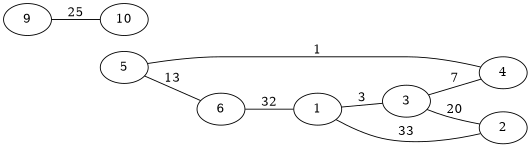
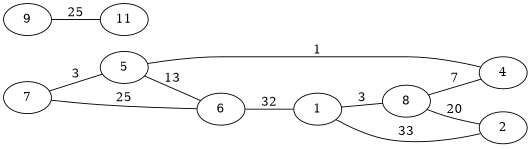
  graph {
    rankdir=LR
    1
    2
-   3
+   3 [label=8]
    4
    5
    6
+   7
    9
-   10
+   10 [label=11]
    1 -- 2 [label=33]
    1 -- 3 [label=3]
    3 -- 2 [label=20]
    3 -- 4 [label=7]
    5 -- 4 [label=1]
    5 -- 6 [label=13]
    6 -- 1 [label=32]
+   7 -- 5 [label=3]
+   7 -- 6 [label=25]
    9 -- 10 [label=25]
  }
